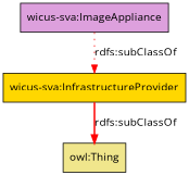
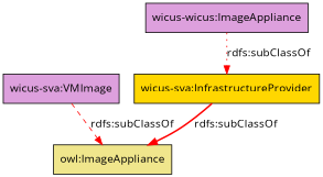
  digraph {
    fontname="Open Sans"
    rankdir=TB
    node [color=black fillcolor=plum fontname="Open Sans" shape=rectangle style=filled]
    edge [color=red fontname="Open Sans"]
-   "owl:Thing" [fillcolor=khaki]
+   "owl:Thing" [fillcolor=khaki label="owl:ImageAppliance"]
+   "wicus-sva:VMImage"
    "wicus-sva:InfrastructureProvider" [fillcolor=gold]
-   "wicus-sva:ImageAppliance"
+   "wicus-sva:ImageAppliance" [label="wicus-wicus:ImageAppliance"]
+   "wicus-sva:VMImage" -> "owl:Thing" [label="rdfs:subClassOf" style=dashed]
    "wicus-sva:InfrastructureProvider" -> "owl:Thing" [label="rdfs:subClassOf" style=bold]
    "wicus-sva:ImageAppliance" -> "wicus-sva:InfrastructureProvider" [label="rdfs:subClassOf" style=dotted]
  }
